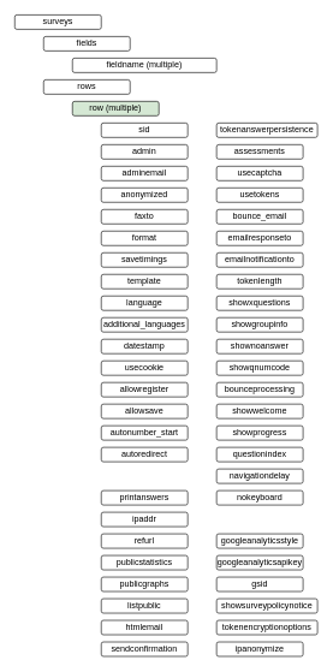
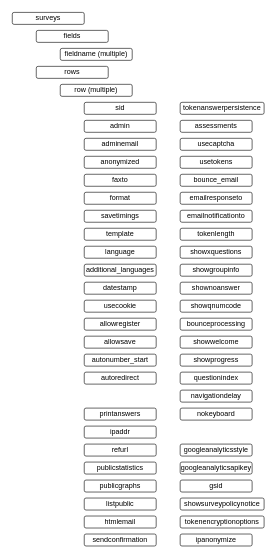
  <mxCell id="0" />
  <mxCell id="1" parent="0" />
  <mxCell id="2" value="surveys" style="rounded=1;whiteSpace=wrap;html=1;" vertex="1" parent="1"><mxGeometry x="20" y="20" width="120" height="20" as="geometry" /></mxCell>
  <mxCell id="3" value="fields" style="rounded=1;whiteSpace=wrap;html=1;" vertex="1" parent="1"><mxGeometry x="60" y="50" width="120" height="20" as="geometry" /></mxCell>
- <mxCell id="4" value="fieldname (multiple)" style="rounded=1;whiteSpace=wrap;html=1;" vertex="1" parent="1"><mxGeometry x="100" y="80" width="200" height="20" as="geometry" /></mxCell>
+ <mxCell id="4" value="fieldname (multiple)" style="rounded=1;whiteSpace=wrap;html=1;" vertex="1" parent="1"><mxGeometry x="100" y="80" width="120" height="20" as="geometry" /></mxCell>
  <mxCell id="5" value="rows" style="rounded=1;whiteSpace=wrap;html=1;" vertex="1" parent="1"><mxGeometry x="60" y="110" width="120" height="20" as="geometry" /></mxCell>
- <mxCell id="6" value="row (multiple)" style="rounded=1;whiteSpace=wrap;html=1;fillColor=#d5e8d4;" vertex="1" parent="1"><mxGeometry x="100" y="140" width="120" height="20" as="geometry" /></mxCell>
+ <mxCell id="6" value="row (multiple)" style="rounded=1;whiteSpace=wrap;html=1;" vertex="1" parent="1"><mxGeometry x="100" y="140" width="120" height="20" as="geometry" /></mxCell>
  <mxCell id="7" value="sid" style="rounded=1;whiteSpace=wrap;html=1;" vertex="1" parent="1"><mxGeometry x="140" y="170" width="120" height="20" as="geometry" /></mxCell>
  <mxCell id="8" value="admin" style="rounded=1;whiteSpace=wrap;html=1;" vertex="1" parent="1"><mxGeometry x="140" y="200" width="120" height="20" as="geometry" /></mxCell>
  <mxCell id="9" value="adminemail" style="rounded=1;whiteSpace=wrap;html=1;" vertex="1" parent="1"><mxGeometry x="140" y="230" width="120" height="20" as="geometry" /></mxCell>
  <mxCell id="10" value="anonymized" style="rounded=1;whiteSpace=wrap;html=1;" vertex="1" parent="1"><mxGeometry x="140" y="260" width="120" height="20" as="geometry" /></mxCell>
  <mxCell id="11" value="faxto" style="rounded=1;whiteSpace=wrap;html=1;" vertex="1" parent="1"><mxGeometry x="140" y="290" width="120" height="20" as="geometry" /></mxCell>
  <mxCell id="12" value="format" style="rounded=1;whiteSpace=wrap;html=1;" vertex="1" parent="1"><mxGeometry x="140" y="320" width="120" height="20" as="geometry" /></mxCell>
  <mxCell id="13" value="savetimings" style="rounded=1;whiteSpace=wrap;html=1;" vertex="1" parent="1"><mxGeometry x="140" y="350" width="120" height="20" as="geometry" /></mxCell>
  <mxCell id="14" value="template" style="rounded=1;whiteSpace=wrap;html=1;" vertex="1" parent="1"><mxGeometry x="140" y="380" width="120" height="20" as="geometry" /></mxCell>
  <mxCell id="15" value="language" style="rounded=1;whiteSpace=wrap;html=1;" vertex="1" parent="1"><mxGeometry x="140" y="410" width="120" height="20" as="geometry" /></mxCell>
  <mxCell id="16" value="additional_languages" style="rounded=1;whiteSpace=wrap;html=1;" vertex="1" parent="1"><mxGeometry x="140" y="440" width="120" height="20" as="geometry" /></mxCell>
  <mxCell id="17" value="datestamp" style="rounded=1;whiteSpace=wrap;html=1;" vertex="1" parent="1"><mxGeometry x="140" y="470" width="120" height="20" as="geometry" /></mxCell>
  <mxCell id="18" value="usecookie" style="rounded=1;whiteSpace=wrap;html=1;" vertex="1" parent="1"><mxGeometry x="140" y="500" width="120" height="20" as="geometry" /></mxCell>
  <mxCell id="19" value="allowregister" style="rounded=1;whiteSpace=wrap;html=1;" vertex="1" parent="1"><mxGeometry x="140" y="530" width="120" height="20" as="geometry" /></mxCell>
  <mxCell id="20" value="allowsave" style="rounded=1;whiteSpace=wrap;html=1;" vertex="1" parent="1"><mxGeometry x="140" y="560" width="120" height="20" as="geometry" /></mxCell>
  <mxCell id="21" value="autonumber_start" style="rounded=1;whiteSpace=wrap;html=1;" vertex="1" parent="1"><mxGeometry x="140" y="590" width="120" height="20" as="geometry" /></mxCell>
  <mxCell id="22" value="autoredirect" style="rounded=1;whiteSpace=wrap;html=1;" vertex="1" parent="1"><mxGeometry x="140" y="620" width="120" height="20" as="geometry" /></mxCell>
  <mxCell id="23" value="printanswers" style="rounded=1;whiteSpace=wrap;html=1;" vertex="1" parent="1"><mxGeometry x="140" y="680" width="120" height="20" as="geometry" /></mxCell>
  <mxCell id="24" value="ipaddr" style="rounded=1;whiteSpace=wrap;html=1;" vertex="1" parent="1"><mxGeometry x="140" y="710" width="120" height="20" as="geometry" /></mxCell>
  <mxCell id="25" value="refurl" style="rounded=1;whiteSpace=wrap;html=1;" vertex="1" parent="1"><mxGeometry x="140" y="740" width="120" height="20" as="geometry" /></mxCell>
  <mxCell id="26" value="publicstatistics" style="rounded=1;whiteSpace=wrap;html=1;" vertex="1" parent="1"><mxGeometry x="140" y="770" width="120" height="20" as="geometry" /></mxCell>
  <mxCell id="27" value="publicgraphs" style="rounded=1;whiteSpace=wrap;html=1;" vertex="1" parent="1"><mxGeometry x="140" y="800" width="120" height="20" as="geometry" /></mxCell>
  <mxCell id="28" value="listpublic" style="rounded=1;whiteSpace=wrap;html=1;" vertex="1" parent="1"><mxGeometry x="140" y="830" width="120" height="20" as="geometry" /></mxCell>
  <mxCell id="29" value="htmlemail" style="rounded=1;whiteSpace=wrap;html=1;" vertex="1" parent="1"><mxGeometry x="140" y="860" width="120" height="20" as="geometry" /></mxCell>
  <mxCell id="30" value="sendconfirmation" style="rounded=1;whiteSpace=wrap;html=1;" vertex="1" parent="1"><mxGeometry x="140" y="890" width="120" height="20" as="geometry" /></mxCell>
  <mxCell id="31" value="tokenanswerpersistence" style="rounded=1;whiteSpace=wrap;html=1;" vertex="1" parent="1"><mxGeometry x="300" y="170" width="140" height="20" as="geometry" /></mxCell>
  <mxCell id="32" value="assessments" style="rounded=1;whiteSpace=wrap;html=1;" vertex="1" parent="1"><mxGeometry x="300" y="200" width="120" height="20" as="geometry" /></mxCell>
  <mxCell id="33" value="usecaptcha" style="rounded=1;whiteSpace=wrap;html=1;" vertex="1" parent="1"><mxGeometry x="300" y="230" width="120" height="20" as="geometry" /></mxCell>
  <mxCell id="34" value="usetokens" style="rounded=1;whiteSpace=wrap;html=1;" vertex="1" parent="1"><mxGeometry x="300" y="260" width="120" height="20" as="geometry" /></mxCell>
  <mxCell id="35" value="bounce_email" style="rounded=1;whiteSpace=wrap;html=1;" vertex="1" parent="1"><mxGeometry x="300" y="290" width="120" height="20" as="geometry" /></mxCell>
  <mxCell id="36" value="emailresponseto" style="rounded=1;whiteSpace=wrap;html=1;" vertex="1" parent="1"><mxGeometry x="300" y="320" width="120" height="20" as="geometry" /></mxCell>
  <mxCell id="37" value="emailnotificationto" style="rounded=1;whiteSpace=wrap;html=1;" vertex="1" parent="1"><mxGeometry x="300" y="350" width="120" height="20" as="geometry" /></mxCell>
  <mxCell id="38" value="tokenlength" style="rounded=1;whiteSpace=wrap;html=1;" vertex="1" parent="1"><mxGeometry x="300" y="380" width="120" height="20" as="geometry" /></mxCell>
  <mxCell id="39" value="showxquestions" style="rounded=1;whiteSpace=wrap;html=1;" vertex="1" parent="1"><mxGeometry x="300" y="410" width="120" height="20" as="geometry" /></mxCell>
  <mxCell id="40" value="showgroupinfo" style="rounded=1;whiteSpace=wrap;html=1;" vertex="1" parent="1"><mxGeometry x="300" y="440" width="120" height="20" as="geometry" /></mxCell>
  <mxCell id="41" value="shownoanswer" style="rounded=1;whiteSpace=wrap;html=1;" vertex="1" parent="1"><mxGeometry x="300" y="470" width="120" height="20" as="geometry" /></mxCell>
  <mxCell id="42" value="showqnumcode" style="rounded=1;whiteSpace=wrap;html=1;" vertex="1" parent="1"><mxGeometry x="300" y="500" width="120" height="20" as="geometry" /></mxCell>
  <mxCell id="43" value="bounceprocessing" style="rounded=1;whiteSpace=wrap;html=1;" vertex="1" parent="1"><mxGeometry x="300" y="530" width="120" height="20" as="geometry" /></mxCell>
  <mxCell id="44" value="showwelcome" style="rounded=1;whiteSpace=wrap;html=1;" vertex="1" parent="1"><mxGeometry x="300" y="560" width="120" height="20" as="geometry" /></mxCell>
  <mxCell id="45" value="showprogress" style="rounded=1;whiteSpace=wrap;html=1;" vertex="1" parent="1"><mxGeometry x="300" y="590" width="120" height="20" as="geometry" /></mxCell>
  <mxCell id="46" value="questionindex" style="rounded=1;whiteSpace=wrap;html=1;" vertex="1" parent="1"><mxGeometry x="300" y="620" width="120" height="20" as="geometry" /></mxCell>
  <mxCell id="47" value="navigationdelay" style="rounded=1;whiteSpace=wrap;html=1;" vertex="1" parent="1"><mxGeometry x="300" y="650" width="120" height="20" as="geometry" /></mxCell>
  <mxCell id="48" value="nokeyboard" style="rounded=1;whiteSpace=wrap;html=1;" vertex="1" parent="1"><mxGeometry x="300" y="680" width="120" height="20" as="geometry" /></mxCell>
  <mxCell id="49" value="googleanalyticsstyle" style="rounded=1;whiteSpace=wrap;html=1;" vertex="1" parent="1"><mxGeometry x="300" y="740" width="120" height="20" as="geometry" /></mxCell>
  <mxCell id="50" value="googleanalyticsapikey" style="rounded=1;whiteSpace=wrap;html=1;" vertex="1" parent="1"><mxGeometry x="300" y="770" width="120" height="20" as="geometry" /></mxCell>
  <mxCell id="51" value="gsid" style="rounded=1;whiteSpace=wrap;html=1;" vertex="1" parent="1"><mxGeometry x="300" y="800" width="120" height="20" as="geometry" /></mxCell>
  <mxCell id="52" value="showsurveypolicynotice" style="rounded=1;whiteSpace=wrap;html=1;" vertex="1" parent="1"><mxGeometry x="300" y="830" width="140" height="20" as="geometry" /></mxCell>
  <mxCell id="53" value="tokenencryptionoptions" style="rounded=1;whiteSpace=wrap;html=1;" vertex="1" parent="1"><mxGeometry x="300" y="860" width="140" height="20" as="geometry" /></mxCell>
  <mxCell id="54" value="ipanonymize" style="rounded=1;whiteSpace=wrap;html=1;" vertex="1" parent="1"><mxGeometry x="300" y="890" width="120" height="20" as="geometry" /></mxCell>
